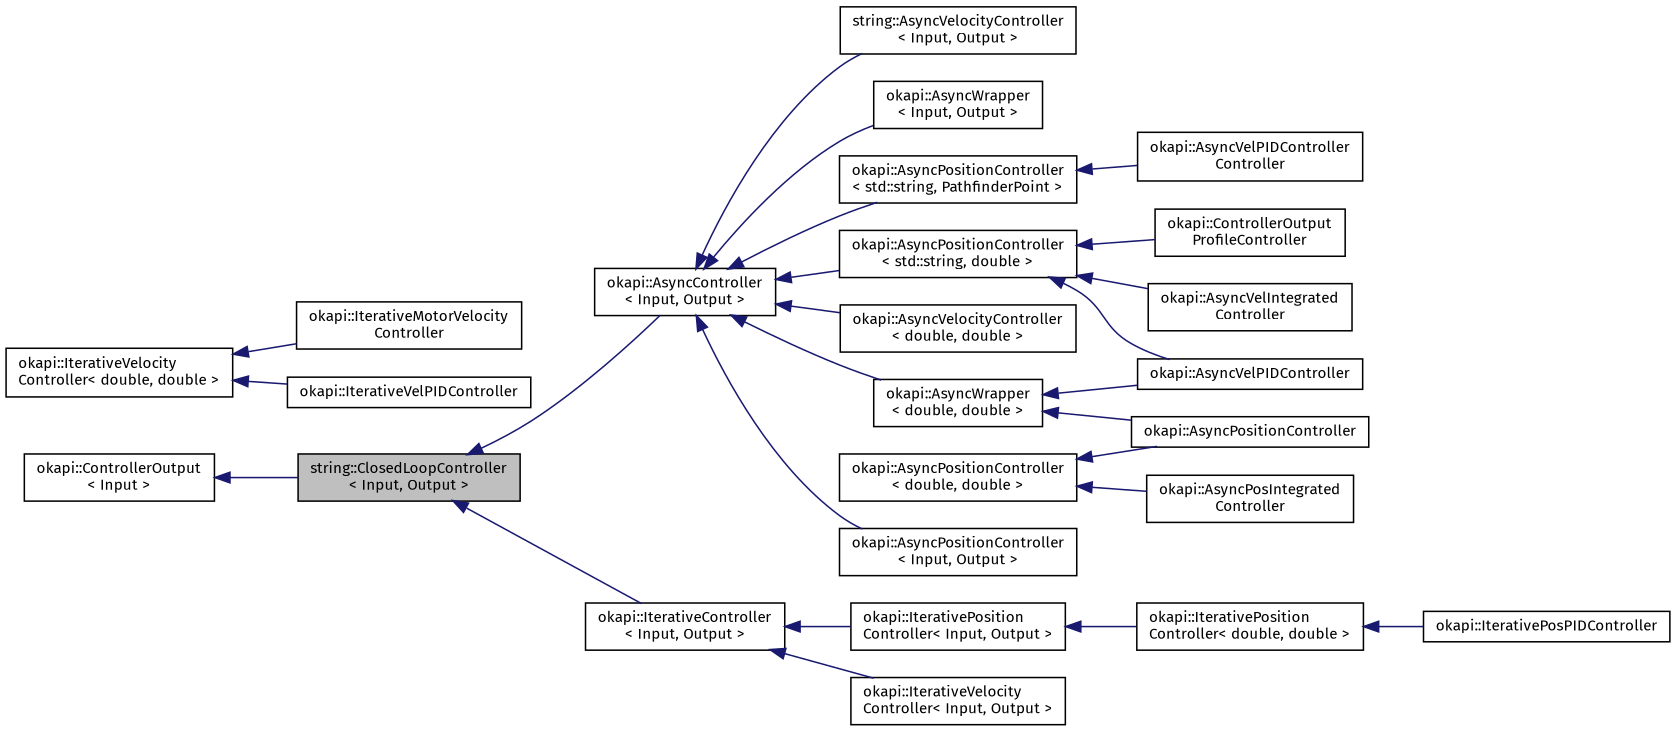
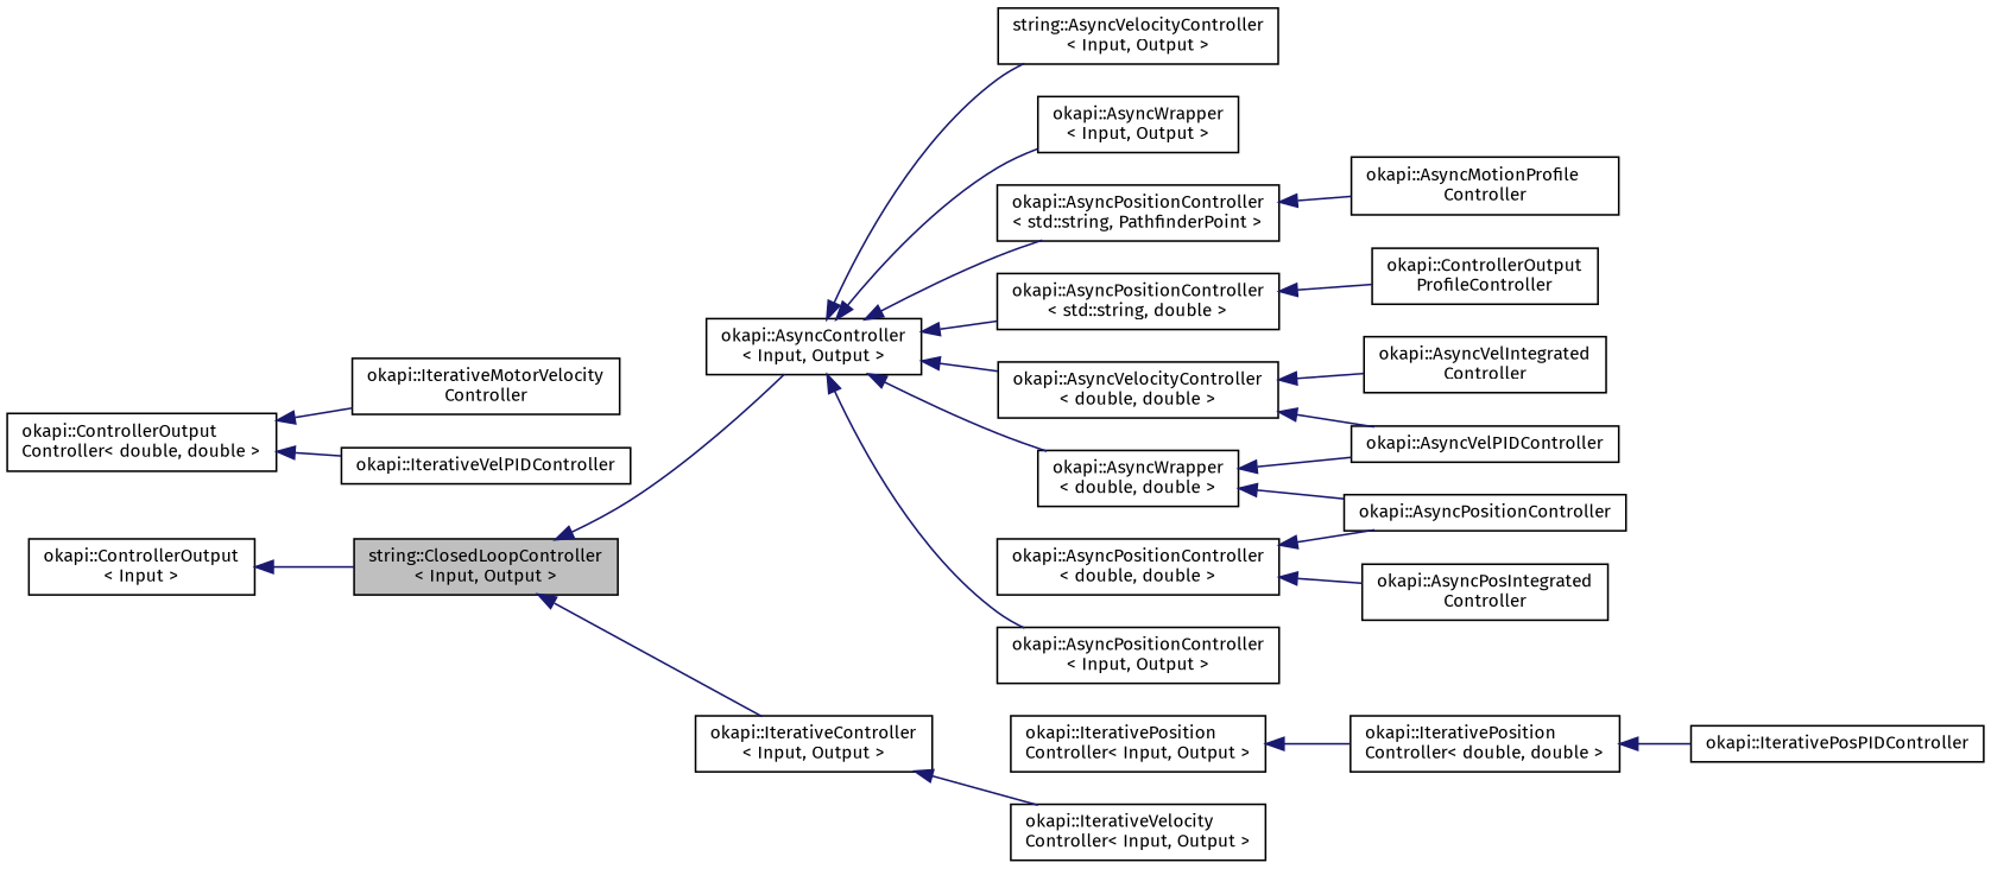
  digraph {
    fontname="Fira Sans"
    rankdir=LR
    node [color=black fillcolor=white fontname="Fira Sans" fontsize=10 shape=record style=filled]
    edge [color=midnightblue dir=back fontname="Fira Sans" fontsize=10 labelfontname=Helvetica labelfontsize=10 style=solid]
    n1 [fillcolor=grey75 fontcolor=black height=0.2 label="string::ClosedLoopController\l\< Input, Output \>" width=0.4]
    n2 [height=0.2 label="okapi::AsyncController\l\< Input, Output \>" width=0.4]
    n3 [height=0.2 label="okapi::IterativeController\l\< Input, Output \>" width=0.4]
    n4 [height=0.2 label="okapi::AsyncPositionController\l\< std::string, PathfinderPoint \>" width=0.4]
    n5 [height=0.2 label="okapi::AsyncPositionController\l\< std::string, double \>" width=0.4]
    n6 [height=0.2 label="okapi::AsyncVelocityController\l\< double, double \>" width=0.4]
    n7 [height=0.2 label="okapi::AsyncWrapper\l\< double, double \>" width=0.4]
    n8 [height=0.2 label="okapi::AsyncPositionController\l\< Input, Output \>" width=0.4]
    n9 [height=0.2 label="string::AsyncVelocityController\l\< Input, Output \>" width=0.4]
    n10 [height=0.2 label="okapi::AsyncWrapper\l\< Input, Output \>" width=0.4]
    n11 [height=0.2 label="okapi::IterativePosition\lController\< Input, Output \>" width=0.4]
    n12 [height=0.2 label="okapi::IterativeVelocity\lController\< Input, Output \>" width=0.4]
    n13 [height=0.2 label="okapi::ControllerOutput\l\< Input \>" width=0.4]
    n14 [height=0.2 label="okapi::AsyncPositionController\l\< double, double \>" width=0.4]
    n15 [height=0.2 label="okapi::AsyncPosIntegrated\lController" width=0.4]
    n16 [height=0.2 label="okapi::AsyncPositionController" width=0.4]
-   n17 [height=0.2 label="okapi::AsyncVelPIDController\lController" width=0.4]
+   n17 [height=0.2 label="okapi::AsyncMotionProfile\lController" width=0.4]
    n18 [height=0.2 label="okapi::ControllerOutput\lProfileController" width=0.4]
    n19 [height=0.2 label="okapi::AsyncVelIntegrated\lController" width=0.4]
    n20 [height=0.2 label="okapi::AsyncVelPIDController" width=0.4]
    n21 [height=0.2 label="okapi::IterativePosition\lController\< double, double \>" width=0.4]
    n22 [height=0.2 label="okapi::IterativePosPIDController" width=0.4]
-   n23 [height=0.2 label="okapi::IterativeVelocity\lController\< double, double \>" width=0.4]
+   n23 [height=0.2 label="okapi::ControllerOutput\lController\< double, double \>" width=0.4]
    n24 [height=0.2 label="okapi::IterativeMotorVelocity\lController" width=0.4]
    n25 [height=0.2 label="okapi::IterativeVelPIDController" width=0.4]
    n1 -> n2
    n1 -> n3
    n2 -> n4
    n2 -> n5
    n2 -> n6
    n2 -> n7
    n2 -> n8
    n2 -> n9
    n2 -> n10
-   n3 -> n11
    n3 -> n12
    n4 -> n17
    n5 -> n18
-   n5 -> n19
-   n5 -> n20
+   n6 -> n19
+   n6 -> n20
    n7 -> n16
    n7 -> n20
    n11 -> n21
    n13 -> n1
    n14 -> n15
    n14 -> n16
    n21 -> n22
    n23 -> n24
    n23 -> n25
  }
